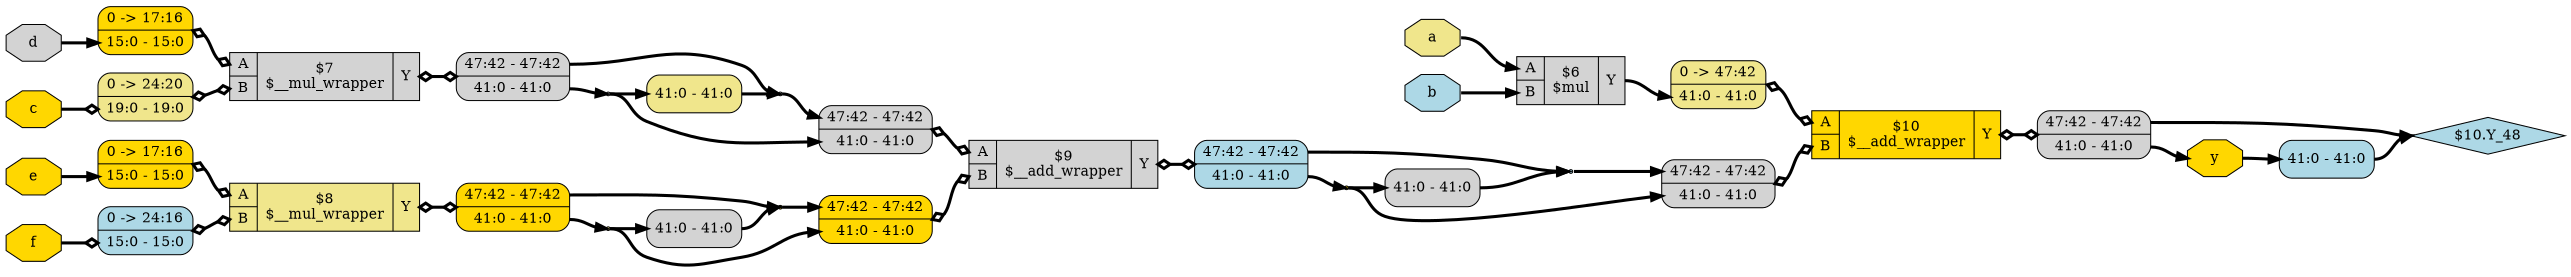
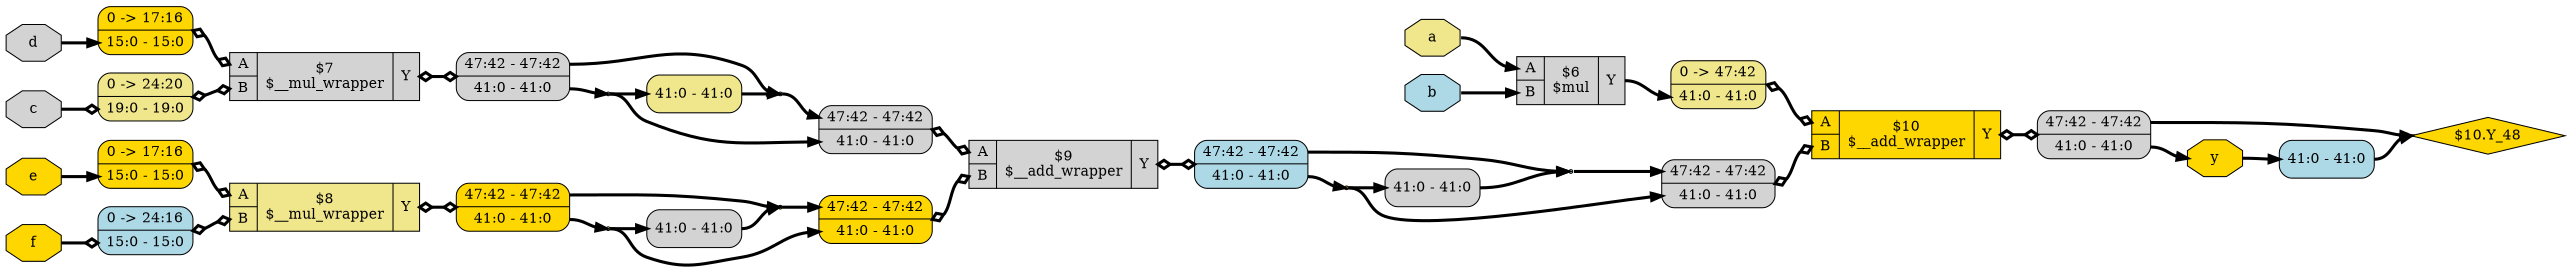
  digraph {
    rankdir=LR
    remincross=true
    node [fillcolor=lightgrey shape=record style=filled]
    edge [color=black headport=w style="setlinewidth(3)" tailport=e]
    n9 [color=black fillcolor=khaki fontcolor=black label=a shape=octagon]
    c21 [label="{{<p16> A|<p17> B}|$6\n$mul|{<p18> Y}}"]
    x0 [fillcolor=khaki label="0 -&gt; 47:42 |<s0> 41:0 - 41:0 " style="rounded,filled"]
    n10 [color=black fillcolor=lightblue fontcolor=black label=b shape=octagon]
-   n11 [color=black fillcolor=gold fontcolor=black label=c shape=octagon]
+   n11 [color=black fontcolor=black label=c shape=octagon]
    x7 [fillcolor=khaki label="0 -&gt; 24:20 |<s0> 19:0 - 19:0 " style="rounded,filled"]
    c22 [label="{{<p16> A|<p17> B}|$7\n$__mul_wrapper|{<p18> Y}}"]
    n12 [color=black fontcolor=black label=d shape=octagon]
    x6 [fillcolor=gold label="0 -&gt; 17:16 |<s0> 15:0 - 15:0 " style="rounded,filled"]
    n13 [color=black fillcolor=gold fontcolor=black label=e shape=octagon]
    x9 [fillcolor=gold label="0 -&gt; 17:16 |<s0> 15:0 - 15:0 " style="rounded,filled"]
    c23 [fillcolor=khaki label="{{<p16> A|<p17> B}|$8\n$__mul_wrapper|{<p18> Y}}"]
    n14 [color=black fillcolor=gold fontcolor=black label=f shape=octagon]
    x10 [fillcolor=lightblue label="0 -&gt; 24:16 |<s0> 15:0 - 15:0 " style="rounded,filled"]
    n15 [color=black fillcolor=gold fontcolor=black label=y shape=octagon]
    x13 [fillcolor=lightblue label="<s0> 41:0 - 41:0 " style="rounded,filled"]
-   n8 [fillcolor=lightblue label="$10.Y_48" shape=diamond]
+   n8 [fillcolor=gold label="$10.Y_48" shape=diamond]
    c19 [fillcolor=gold label="{{<p16> A|<p17> B}|$10\n$__add_wrapper|{<p18> Y}}"]
    x2 [label="<s1> 47:42 - 47:42 |<s0> 41:0 - 41:0 " style="rounded,filled"]
    x1 [label="<s1> 47:42 - 47:42 |<s0> 41:0 - 41:0 " style="rounded,filled"]
    c20 [label="{{<p16> A|<p17> B}|$9\n$__add_wrapper|{<p18> Y}}"]
    x5 [fillcolor=lightblue label="<s1> 47:42 - 47:42 |<s0> 41:0 - 41:0 " style="rounded,filled"]
    n1 [fillcolor=gold shape=point]
    n7 [fillcolor=lightblue shape=point]
    x3 [label="<s1> 47:42 - 47:42 |<s0> 41:0 - 41:0 " style="rounded,filled"]
    x4 [fillcolor=gold label="<s1> 47:42 - 47:42 |<s0> 41:0 - 41:0 " style="rounded,filled"]
    x15 [label="<s0> 41:0 - 41:0 " style="rounded,filled"]
    x8 [label="<s1> 47:42 - 47:42 |<s0> 41:0 - 41:0 " style="rounded,filled"]
    n3 [shape=point]
    n6 [shape=point]
    x12 [fillcolor=khaki label="<s0> 41:0 - 41:0 " style="rounded,filled"]
    x11 [fillcolor=gold label="<s1> 47:42 - 47:42 |<s0> 41:0 - 41:0 " style="rounded,filled"]
    n4 [fillcolor=khaki shape=point]
    n5 [fillcolor=gold shape=point]
    x14 [label="<s0> 41:0 - 41:0 " style="rounded,filled"]
    n9 -> c21 [headport="p16:w"]
    c21 -> x0 [headport="s0:w" tailport="p18:e"]
    x0 -> c19 [arrowhead=odiamond arrowtail=odiamond dir=both headport="p16:w"]
    n10 -> c21 [headport="p17:w"]
    n11 -> x7 [arrowhead=odiamond headport="s0:w"]
    x7 -> c22 [arrowhead=odiamond arrowtail=odiamond dir=both headport="p17:w"]
    c22 -> x8 [arrowhead=odiamond arrowtail=odiamond dir=both tailport="p18:e"]
    n12 -> x6 [headport="s0:w"]
    x6 -> c22 [arrowhead=odiamond arrowtail=odiamond dir=both headport="p16:w"]
    n13 -> x9 [headport="s0:w"]
    x9 -> c23 [arrowhead=odiamond arrowtail=odiamond dir=both headport="p16:w"]
    c23 -> x11 [arrowhead=odiamond arrowtail=odiamond dir=both tailport="p18:e"]
    n14 -> x10 [arrowhead=odiamond headport="s0:w"]
    x10 -> c23 [arrowhead=odiamond arrowtail=odiamond dir=both headport="p17:w"]
    n15 -> x13
    x13 -> n8 [tailport="s0:e"]
    c19 -> x2 [arrowhead=odiamond arrowtail=odiamond dir=both tailport="p18:e"]
    x2 -> n15 [tailport="s0:e"]
    x2 -> n8 [tailport="s1:e"]
    x1 -> c19 [arrowhead=odiamond arrowtail=odiamond dir=both headport="p17:w"]
    c20 -> x5 [arrowhead=odiamond arrowtail=odiamond dir=both tailport="p18:e"]
    x5 -> n1 [tailport="s0:e"]
    x5 -> n7 [tailport="s1:e"]
    n1 -> x1 [headport="s0:w"]
    n1 -> x15
    n7 -> x1 [headport="s1:w"]
    x3 -> c20 [arrowhead=odiamond arrowtail=odiamond dir=both headport="p16:w"]
    x4 -> c20 [arrowhead=odiamond arrowtail=odiamond dir=both headport="p17:w"]
    x15 -> n7 [tailport="s0:e"]
    x8 -> n3 [tailport="s0:e"]
    x8 -> n6 [tailport="s1:e"]
    n3 -> x3 [headport="s0:w"]
    n3 -> x12
    n6 -> x3 [headport="s1:w"]
    x12 -> n6 [tailport="s0:e"]
    x11 -> n4 [tailport="s0:e"]
    x11 -> n5 [tailport="s1:e"]
    n4 -> x4 [headport="s0:w"]
    n4 -> x14
    n5 -> x4 [headport="s1:w"]
    x14 -> n5 [tailport="s0:e"]
  }
